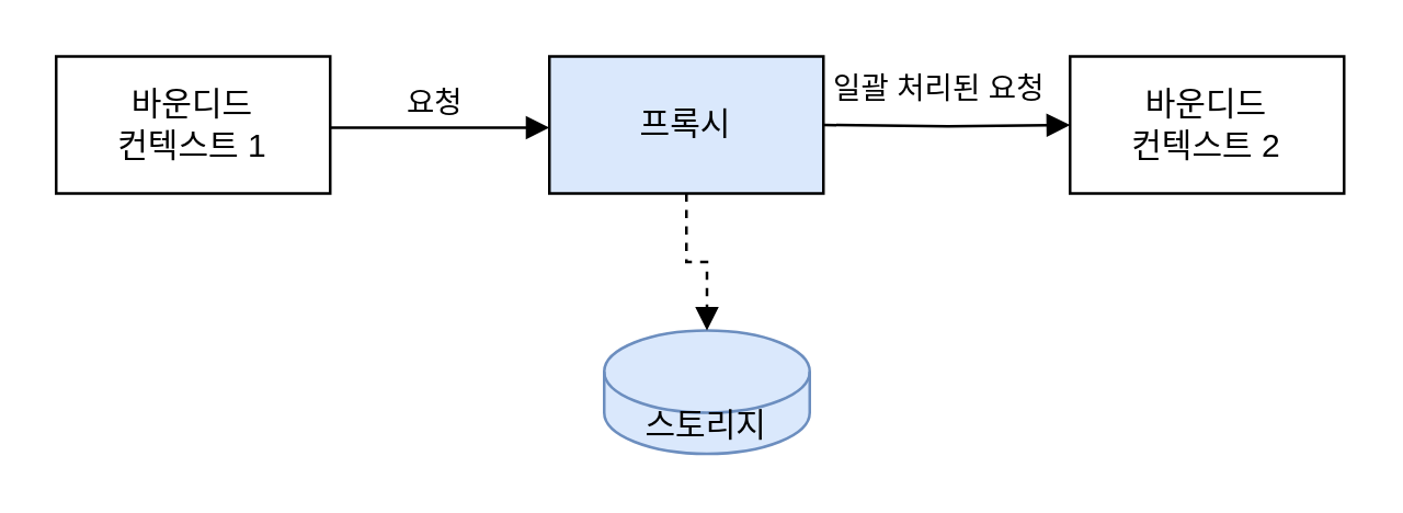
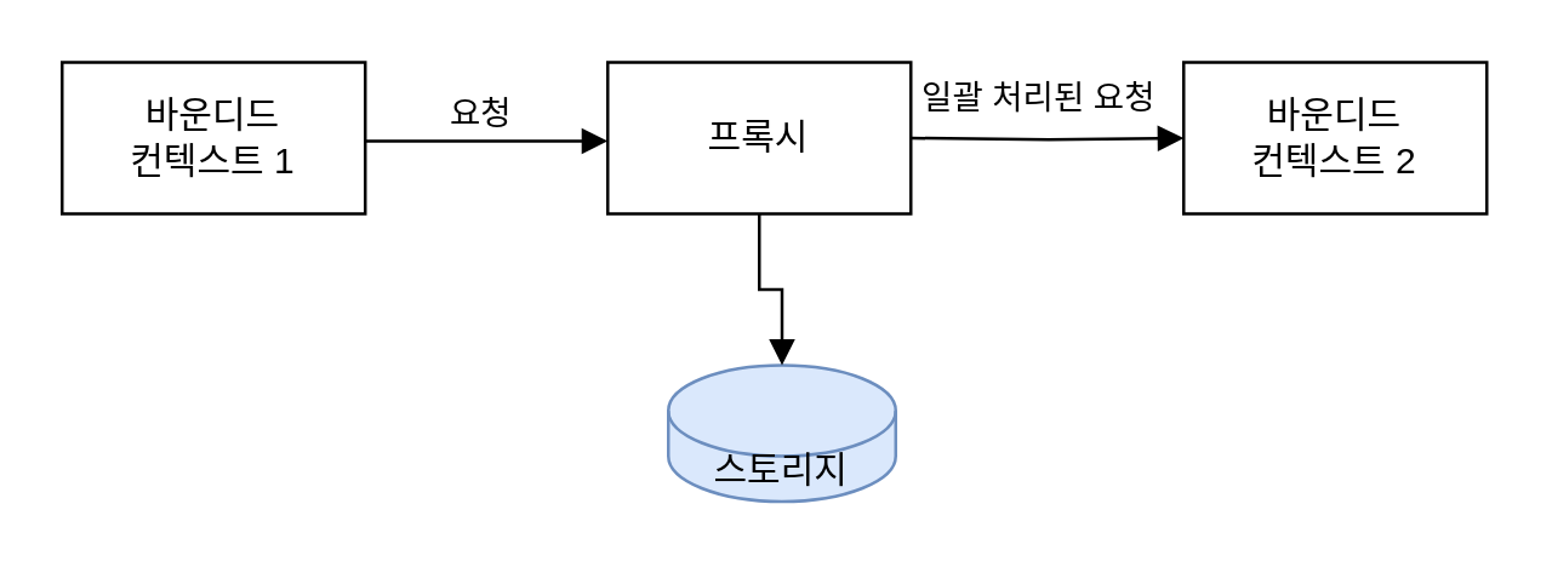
  <mxCell id="0" />
  <mxCell id="1" parent="0" />
  <mxCell id="2" style="edgeStyle=orthogonalEdgeStyle;rounded=0;orthogonalLoop=1;jettySize=auto;html=1;entryX=0;entryY=0.5;entryDx=0;entryDy=0;endArrow=block;endFill=1;" edge="1" parent="1"><mxGeometry relative="1" as="geometry"><mxPoint x="120" y="46" as="sourcePoint" /><mxPoint x="200" y="46" as="targetPoint" /></mxGeometry></mxCell>
  <mxCell id="3" value="요청" style="edgeLabel;html=1;align=center;verticalAlign=middle;resizable=0;points=[];" vertex="1" connectable="0" parent="2"><mxGeometry x="-0.225" relative="1" as="geometry"><mxPoint x="6" y="-10" as="offset" /></mxGeometry></mxCell>
  <mxCell id="4" value="바운디드&lt;div&gt;컨텍스트 1&lt;/div&gt;" style="rounded=0;whiteSpace=wrap;html=1;" vertex="1" parent="1"><mxGeometry x="20" y="20" width="100" height="50" as="geometry" /></mxCell>
  <mxCell id="5" value="바운디드&lt;div&gt;컨텍스트 2&lt;/div&gt;" style="rounded=0;whiteSpace=wrap;html=1;" vertex="1" parent="1"><mxGeometry x="390" y="20" width="100" height="50" as="geometry" /></mxCell>
  <mxCell id="6" style="edgeStyle=orthogonalEdgeStyle;rounded=0;orthogonalLoop=1;jettySize=auto;html=1;entryX=0;entryY=0.5;entryDx=0;entryDy=0;endArrow=block;endFill=1;" edge="1" parent="1" target="5"><mxGeometry relative="1" as="geometry"><mxPoint x="300" y="45" as="sourcePoint" /><mxPoint x="380" y="45" as="targetPoint" /></mxGeometry></mxCell>
  <mxCell id="7" value="일괄 처리된 요청" style="edgeLabel;html=1;align=center;verticalAlign=middle;resizable=0;points=[];" vertex="1" connectable="0" parent="6"><mxGeometry x="-0.475" y="3" relative="1" as="geometry"><mxPoint x="17" y="-11" as="offset" /></mxGeometry></mxCell>
- <mxCell id="8" value="프록시" style="rounded=0;whiteSpace=wrap;html=1;fillColor=#dae8fc;" vertex="1" parent="1"><mxGeometry x="200" y="20" width="100" height="50" as="geometry" /></mxCell>
+ <mxCell id="8" value="프록시" style="rounded=0;whiteSpace=wrap;html=1;" vertex="1" parent="1"><mxGeometry x="200" y="20" width="100" height="50" as="geometry" /></mxCell>
  <mxCell id="9" value="스토리지" style="shape=cylinder3;whiteSpace=wrap;html=1;boundedLbl=1;backgroundOutline=1;size=15;fillColor=#dae8fc;strokeColor=#6c8ebf;" vertex="1" parent="1"><mxGeometry x="220" y="120" width="75" height="45" as="geometry" /></mxCell>
- <mxCell id="10" style="edgeStyle=orthogonalEdgeStyle;rounded=0;orthogonalLoop=1;jettySize=auto;html=1;entryX=0.5;entryY=0;entryDx=0;entryDy=0;entryPerimeter=0;endArrow=block;endFill=1;dashed=1;" edge="1" parent="1" source="8" target="9"><mxGeometry relative="1" as="geometry" /></mxCell>
+ <mxCell id="10" style="edgeStyle=orthogonalEdgeStyle;rounded=0;orthogonalLoop=1;jettySize=auto;html=1;entryX=0.5;entryY=0;entryDx=0;entryDy=0;entryPerimeter=0;endArrow=block;endFill=1;" edge="1" parent="1" source="8" target="9"><mxGeometry relative="1" as="geometry" /></mxCell>
